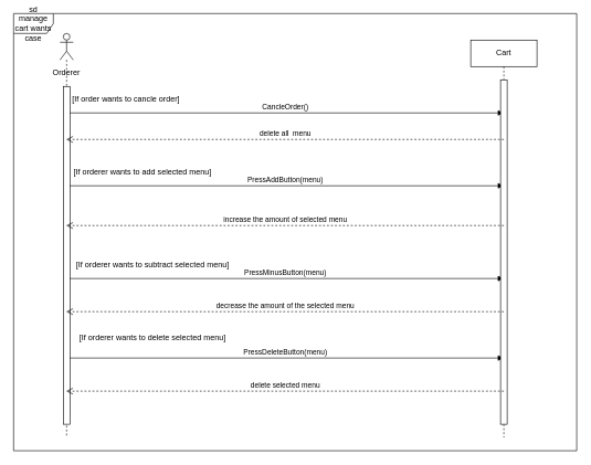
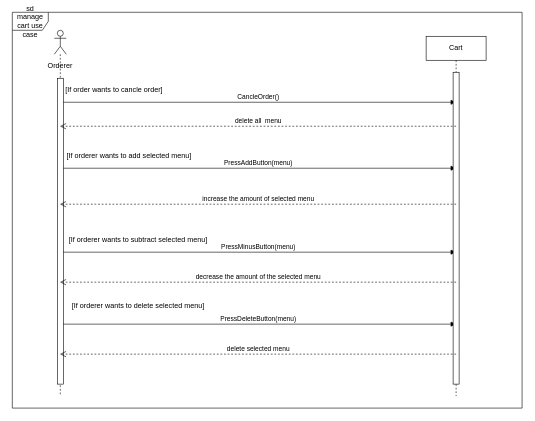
  <mxCell id="0" />
  <mxCell id="1" parent="0" />
  <mxCell id="2" value="" style="shape=umlLifeline;participant=umlActor;perimeter=lifelinePerimeter;whiteSpace=wrap;html=1;container=1;collapsible=0;recursiveResize=0;verticalAlign=top;spacingTop=36;outlineConnect=0;size=40;" vertex="1" parent="1"><mxGeometry x="90" y="50" width="20" height="610" as="geometry" /></mxCell>
  <mxCell id="3" value="CancleOrder()" style="html=1;verticalAlign=bottom;endArrow=block;" edge="1" parent="2" target="9"><mxGeometry x="0.002" width="80" relative="1" as="geometry"><mxPoint x="10" y="120" as="sourcePoint" /><mxPoint x="90" y="120" as="targetPoint" /><mxPoint as="offset" /></mxGeometry></mxCell>
  <mxCell id="4" value="PressAddButton(menu)" style="html=1;verticalAlign=bottom;endArrow=block;" edge="1" parent="2" target="9"><mxGeometry x="0.002" width="80" relative="1" as="geometry"><mxPoint x="10" y="230" as="sourcePoint" /><mxPoint x="90" y="230" as="targetPoint" /><mxPoint as="offset" /></mxGeometry></mxCell>
  <mxCell id="5" value="PressMinusButton(menu)" style="html=1;verticalAlign=bottom;endArrow=block;" edge="1" parent="2" target="9"><mxGeometry x="0.002" width="80" relative="1" as="geometry"><mxPoint x="10" y="370" as="sourcePoint" /><mxPoint x="90" y="370" as="targetPoint" /><mxPoint as="offset" /></mxGeometry></mxCell>
  <mxCell id="6" value="PressDeleteButton(menu)" style="html=1;verticalAlign=bottom;endArrow=block;" edge="1" parent="2" target="9"><mxGeometry x="0.002" width="80" relative="1" as="geometry"><mxPoint x="10" y="490" as="sourcePoint" /><mxPoint x="90" y="490" as="targetPoint" /><mxPoint as="offset" /></mxGeometry></mxCell>
  <mxCell id="7" value="" style="html=1;points=[];perimeter=orthogonalPerimeter;" vertex="1" parent="2"><mxGeometry x="5" y="80" width="10" height="510" as="geometry" /></mxCell>
  <mxCell id="8" value="Orderer" style="text;html=1;strokeColor=none;fillColor=none;align=center;verticalAlign=middle;whiteSpace=wrap;rounded=0;" vertex="1" parent="1"><mxGeometry x="80" y="100" width="40" height="20" as="geometry" /></mxCell>
  <mxCell id="9" value="Cart" style="shape=umlLifeline;perimeter=lifelinePerimeter;whiteSpace=wrap;html=1;container=1;collapsible=0;recursiveResize=0;outlineConnect=0;" vertex="1" parent="1"><mxGeometry x="710" y="60" width="100" height="600" as="geometry" /></mxCell>
  <mxCell id="10" value="" style="html=1;points=[];perimeter=orthogonalPerimeter;" vertex="1" parent="9"><mxGeometry x="45" y="60" width="10" height="520" as="geometry" /></mxCell>
  <mxCell id="11" value="increase the amount of selected menu" style="html=1;verticalAlign=bottom;endArrow=open;dashed=1;endSize=8;" edge="1" parent="1" target="2"><mxGeometry x="-0.002" relative="1" as="geometry"><mxPoint x="760" y="340" as="sourcePoint" /><mxPoint x="680" y="340" as="targetPoint" /><mxPoint as="offset" /></mxGeometry></mxCell>
  <mxCell id="12" value="decrease the amount of the selected menu" style="html=1;verticalAlign=bottom;endArrow=open;dashed=1;endSize=8;" edge="1" parent="1" target="2"><mxGeometry x="-0.002" relative="1" as="geometry"><mxPoint x="760" y="470" as="sourcePoint" /><mxPoint x="680" y="470" as="targetPoint" /><mxPoint as="offset" /></mxGeometry></mxCell>
  <mxCell id="13" value="delete all&amp;nbsp; menu" style="html=1;verticalAlign=bottom;endArrow=open;dashed=1;endSize=8;" edge="1" parent="1" target="2"><mxGeometry x="-0.002" relative="1" as="geometry"><mxPoint x="760" y="210" as="sourcePoint" /><mxPoint x="680" y="210" as="targetPoint" /><mxPoint as="offset" /></mxGeometry></mxCell>
  <mxCell id="14" value="delete selected menu" style="html=1;verticalAlign=bottom;endArrow=open;dashed=1;endSize=8;" edge="1" parent="1" target="2"><mxGeometry x="-0.002" relative="1" as="geometry"><mxPoint x="760" y="590" as="sourcePoint" /><mxPoint x="680" y="590" as="targetPoint" /><mxPoint as="offset" /></mxGeometry></mxCell>
  <mxCell id="15" value="[If order wants to cancle order]" style="text;html=1;strokeColor=none;fillColor=none;align=center;verticalAlign=middle;whiteSpace=wrap;rounded=0;" vertex="1" parent="1"><mxGeometry x="100" y="140" width="180" height="20" as="geometry" /></mxCell>
  <mxCell id="16" value="[If orderer wants to add selected menu]" style="text;html=1;strokeColor=none;fillColor=none;align=center;verticalAlign=middle;whiteSpace=wrap;rounded=0;" vertex="1" parent="1"><mxGeometry x="100" y="250" width="230" height="20" as="geometry" /></mxCell>
  <mxCell id="17" value="[If orderer wants to subtract selected menu]" style="text;html=1;strokeColor=none;fillColor=none;align=center;verticalAlign=middle;whiteSpace=wrap;rounded=0;" vertex="1" parent="1"><mxGeometry x="110" y="390" width="240" height="20" as="geometry" /></mxCell>
  <mxCell id="18" value="[If orderer wants to delete selected menu]" style="text;html=1;strokeColor=none;fillColor=none;align=center;verticalAlign=middle;whiteSpace=wrap;rounded=0;" vertex="1" parent="1"><mxGeometry x="110" y="500" width="240" height="20" as="geometry" /></mxCell>
- <mxCell id="19" value="sd manage cart wants case" style="shape=umlFrame;whiteSpace=wrap;html=1;width=60;height=30;" vertex="1" parent="1"><mxGeometry x="20" y="20" width="850" height="660" as="geometry" /></mxCell>
+ <mxCell id="19" value="sd manage cart use case" style="shape=umlFrame;whiteSpace=wrap;html=1;width=60;height=30;" vertex="1" parent="1"><mxGeometry x="20" y="20" width="850" height="660" as="geometry" /></mxCell>
